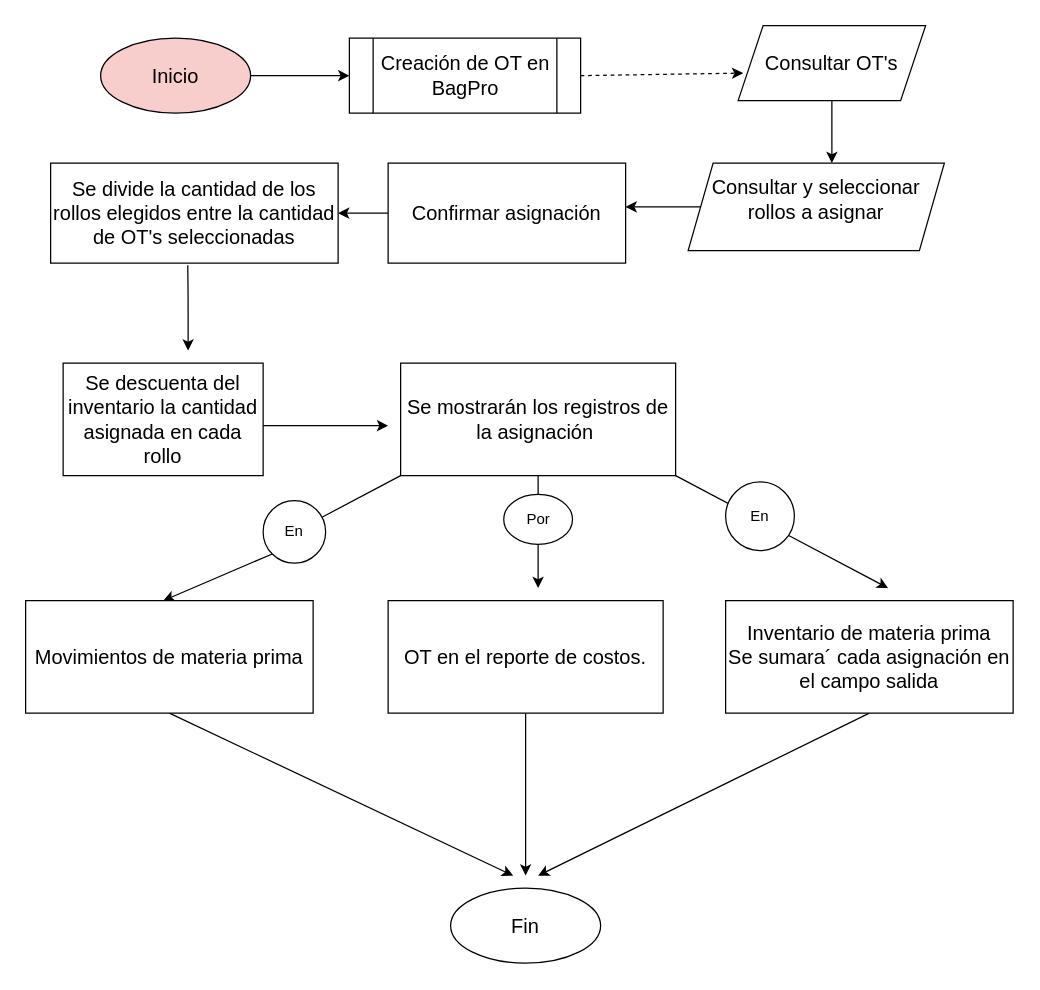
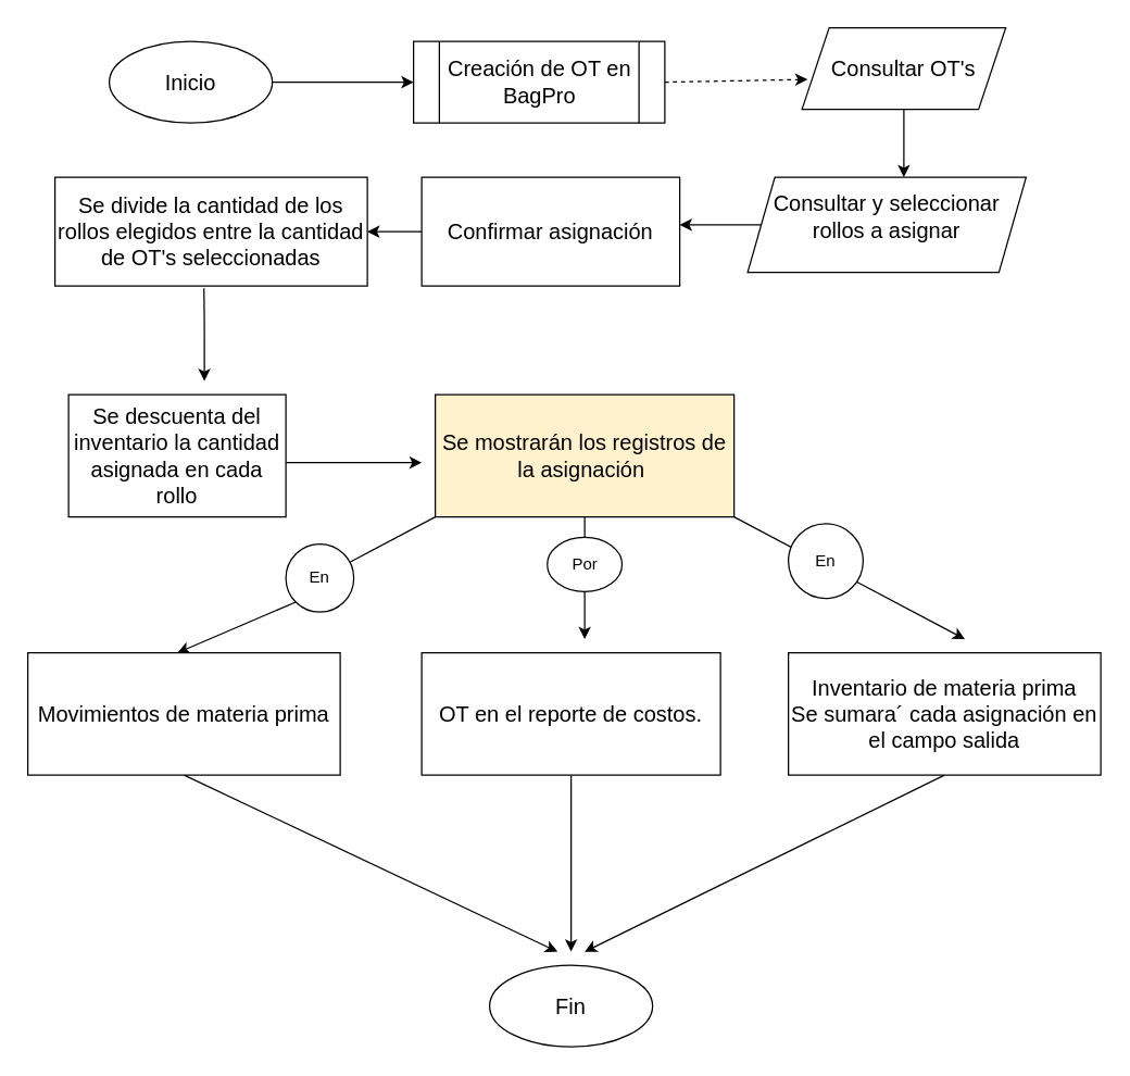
  <mxCell id="0" />
  <mxCell id="1" parent="0" />
  <mxCell id="2" style="edgeStyle=none;html=1;exitX=1;exitY=0.5;exitDx=0;exitDy=0;entryX=0;entryY=0.5;entryDx=0;entryDy=0;fontSize=16;" parent="1" source="3" target="5" edge="1"><mxGeometry relative="1" as="geometry"><mxPoint x="254" y="60" as="sourcePoint" /></mxGeometry></mxCell>
- <mxCell id="3" value="Inicio" style="ellipse;whiteSpace=wrap;html=1;fontSize=16;fillColor=#f8cecc;" parent="1" vertex="1"><mxGeometry x="80" y="30" width="120" height="60" as="geometry" /></mxCell>
+ <mxCell id="3" value="Inicio" style="ellipse;whiteSpace=wrap;html=1;fontSize=16;" parent="1" vertex="1"><mxGeometry x="80" y="30" width="120" height="60" as="geometry" /></mxCell>
  <mxCell id="4" style="edgeStyle=none;html=1;exitX=1;exitY=0.5;exitDx=0;exitDy=0;fontSize=16;entryX=0.027;entryY=0.633;entryDx=0;entryDy=0;entryPerimeter=0;dashed=1;" parent="1" source="5" target="7" edge="1"><mxGeometry relative="1" as="geometry"><mxPoint x="544" y="60" as="targetPoint" /></mxGeometry></mxCell>
- <mxCell id="5" value="Creación de OT en BagPro" style="shape=process;whiteSpace=wrap;html=1;backgroundOutline=1;fontSize=16;" parent="1" vertex="1"><mxGeometry x="279" y="30" width="185" height="60" as="geometry" /></mxCell>
+ <mxCell id="5" value="Creación de OT en BagPro" style="shape=process;whiteSpace=wrap;html=1;backgroundOutline=1;fontSize=16;" parent="1" vertex="1"><mxGeometry x="304" y="30" width="185" height="60" as="geometry" /></mxCell>
  <mxCell id="6" style="edgeStyle=none;html=1;exitX=0.5;exitY=1;exitDx=0;exitDy=0;fontSize=16;" parent="1" source="7" edge="1"><mxGeometry relative="1" as="geometry"><mxPoint x="665" y="130" as="targetPoint" /></mxGeometry></mxCell>
  <mxCell id="7" value="&lt;br&gt;Consultar OT's&lt;br&gt;&amp;nbsp;" style="shape=parallelogram;perimeter=parallelogramPerimeter;whiteSpace=wrap;html=1;fixedSize=1;fontSize=16;" parent="1" vertex="1"><mxGeometry x="590" y="20" width="150" height="60" as="geometry" /></mxCell>
  <mxCell id="8" style="edgeStyle=none;html=1;exitX=0;exitY=0.5;exitDx=0;exitDy=0;fontSize=16;" parent="1" source="9" edge="1"><mxGeometry relative="1" as="geometry"><mxPoint x="500" y="165" as="targetPoint" /></mxGeometry></mxCell>
  <mxCell id="9" value="Consultar y seleccionar rollos a asignar&lt;br&gt;&amp;nbsp;" style="shape=parallelogram;perimeter=parallelogramPerimeter;whiteSpace=wrap;html=1;fixedSize=1;fontSize=16;verticalAlign=bottom;" parent="1" vertex="1"><mxGeometry x="550" y="130" width="205" height="70" as="geometry" /></mxCell>
  <mxCell id="10" style="edgeStyle=none;html=1;exitX=0.477;exitY=1.022;exitDx=0;exitDy=0;fontSize=16;exitPerimeter=0;" parent="1" source="11" edge="1"><mxGeometry relative="1" as="geometry"><mxPoint x="150" y="280" as="targetPoint" /><Array as="points"><mxPoint x="150" y="240" /></Array></mxGeometry></mxCell>
  <mxCell id="11" value="Se divide la cantidad de los rollos elegidos entre la cantidad de OT's seleccionadas" style="rounded=0;whiteSpace=wrap;html=1;fontSize=16;" parent="1" vertex="1"><mxGeometry x="40" y="130" width="230" height="80" as="geometry" /></mxCell>
  <mxCell id="12" style="edgeStyle=none;html=1;fontSize=16;" parent="1" edge="1"><mxGeometry relative="1" as="geometry"><mxPoint x="310" y="340" as="targetPoint" /><mxPoint x="210" y="340" as="sourcePoint" /></mxGeometry></mxCell>
  <mxCell id="13" style="edgeStyle=none;html=1;exitX=0.5;exitY=1;exitDx=0;exitDy=0;fontSize=16;" parent="1" source="17" edge="1"><mxGeometry relative="1" as="geometry"><mxPoint x="430" y="470" as="targetPoint" /></mxGeometry></mxCell>
  <mxCell id="14" style="edgeStyle=none;html=1;fontSize=16;exitX=0;exitY=1;exitDx=0;exitDy=0;startArrow=none;" parent="1" source="28" edge="1"><mxGeometry relative="1" as="geometry"><mxPoint x="130.143" y="480" as="targetPoint" /><mxPoint x="280" y="380" as="sourcePoint" /></mxGeometry></mxCell>
  <mxCell id="15" value="Se descuenta del inventario la cantidad asignada en cada rollo" style="rounded=0;whiteSpace=wrap;html=1;fontSize=16;" parent="1" vertex="1"><mxGeometry x="50" y="290" width="160" height="90" as="geometry" /></mxCell>
  <mxCell id="16" style="edgeStyle=none;html=1;exitX=1;exitY=1;exitDx=0;exitDy=0;fontSize=16;" parent="1" source="17" edge="1"><mxGeometry relative="1" as="geometry"><mxPoint x="710" y="470" as="targetPoint" /></mxGeometry></mxCell>
- <mxCell id="17" value="Se mostrarán los registros de la asignación&amp;nbsp;" style="rounded=0;whiteSpace=wrap;html=1;fontSize=16;" parent="1" vertex="1"><mxGeometry x="320" y="290" width="220" height="90" as="geometry" /></mxCell>
+ <mxCell id="17" value="Se mostrarán los registros de la asignación&amp;nbsp;" style="rounded=0;whiteSpace=wrap;html=1;fontSize=16;fillColor=#fff2cc;" parent="1" vertex="1"><mxGeometry x="320" y="290" width="220" height="90" as="geometry" /></mxCell>
  <mxCell id="18" style="edgeStyle=none;html=1;exitX=0;exitY=0.5;exitDx=0;exitDy=0;fontSize=16;entryX=1;entryY=0.5;entryDx=0;entryDy=0;" parent="1" source="19" target="11" edge="1"><mxGeometry relative="1" as="geometry"><mxPoint x="280" y="170" as="targetPoint" /></mxGeometry></mxCell>
  <mxCell id="19" value="Confirmar asignación" style="rounded=0;whiteSpace=wrap;html=1;fontSize=16;" parent="1" vertex="1"><mxGeometry x="310" y="130" width="190" height="80" as="geometry" /></mxCell>
  <mxCell id="20" style="edgeStyle=none;html=1;exitX=0.5;exitY=1;exitDx=0;exitDy=0;" edge="1" parent="1" source="21"><mxGeometry relative="1" as="geometry"><mxPoint x="420" y="700" as="targetPoint" /></mxGeometry></mxCell>
  <mxCell id="21" value="OT en el reporte de costos." style="rounded=0;whiteSpace=wrap;html=1;fontSize=16;" parent="1" vertex="1"><mxGeometry x="310" y="480" width="220" height="90" as="geometry" /></mxCell>
  <mxCell id="22" style="edgeStyle=none;html=1;exitX=0.5;exitY=1;exitDx=0;exitDy=0;" edge="1" parent="1" source="23"><mxGeometry relative="1" as="geometry"><mxPoint x="410" y="700" as="targetPoint" /></mxGeometry></mxCell>
  <mxCell id="23" value="Movimientos de materia prima" style="rounded=0;whiteSpace=wrap;html=1;fontSize=16;" parent="1" vertex="1"><mxGeometry x="20" y="480" width="230" height="90" as="geometry" /></mxCell>
  <mxCell id="24" style="edgeStyle=none;html=1;exitX=0.5;exitY=1;exitDx=0;exitDy=0;" edge="1" parent="1" source="25"><mxGeometry relative="1" as="geometry"><mxPoint x="430" y="700" as="targetPoint" /></mxGeometry></mxCell>
  <mxCell id="25" value="Inventario de materia prima&lt;br&gt;Se sumara´ cada asignación en el campo salida" style="rounded=0;whiteSpace=wrap;html=1;fontSize=16;" parent="1" vertex="1"><mxGeometry x="580" y="480" width="230" height="90" as="geometry" /></mxCell>
  <mxCell id="26" value="Fin" style="ellipse;whiteSpace=wrap;html=1;fontSize=16;" vertex="1" parent="1"><mxGeometry x="360" y="710" width="120" height="60" as="geometry" /></mxCell>
  <mxCell id="27" value="" style="edgeStyle=none;html=1;fontSize=16;exitX=0;exitY=1;exitDx=0;exitDy=0;endArrow=none;" edge="1" parent="1" source="17" target="28"><mxGeometry relative="1" as="geometry"><mxPoint x="130.143" y="480" as="targetPoint" /><mxPoint x="320" y="380" as="sourcePoint" /></mxGeometry></mxCell>
  <mxCell id="28" value="En" style="ellipse;whiteSpace=wrap;html=1;aspect=fixed;" vertex="1" parent="1"><mxGeometry x="210" y="400" width="50" height="50" as="geometry" /></mxCell>
  <mxCell id="29" value="En" style="ellipse;whiteSpace=wrap;html=1;aspect=fixed;" vertex="1" parent="1"><mxGeometry x="580" y="385" width="55" height="55" as="geometry" /></mxCell>
  <mxCell id="30" value="Por" style="ellipse;whiteSpace=wrap;html=1;aspect=fixed;" vertex="1" parent="1"><mxGeometry x="402.5" y="395" width="55" height="40" as="geometry" /></mxCell>
